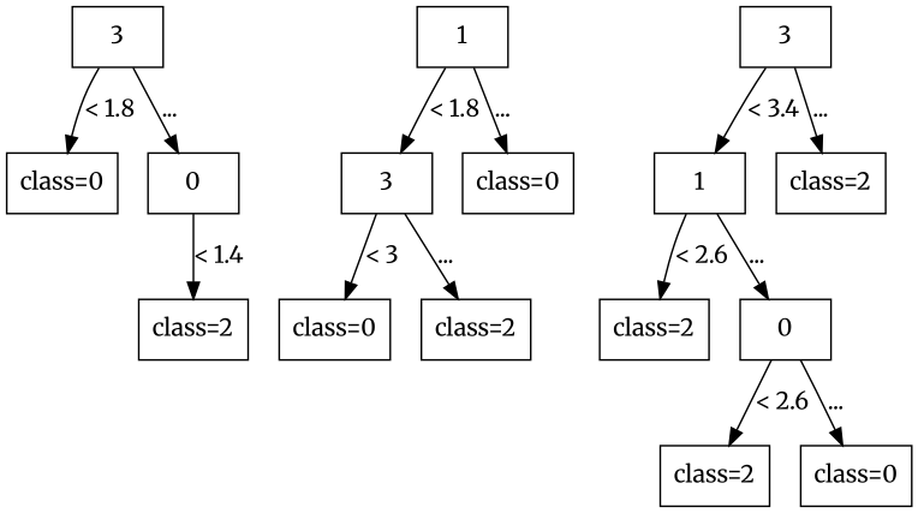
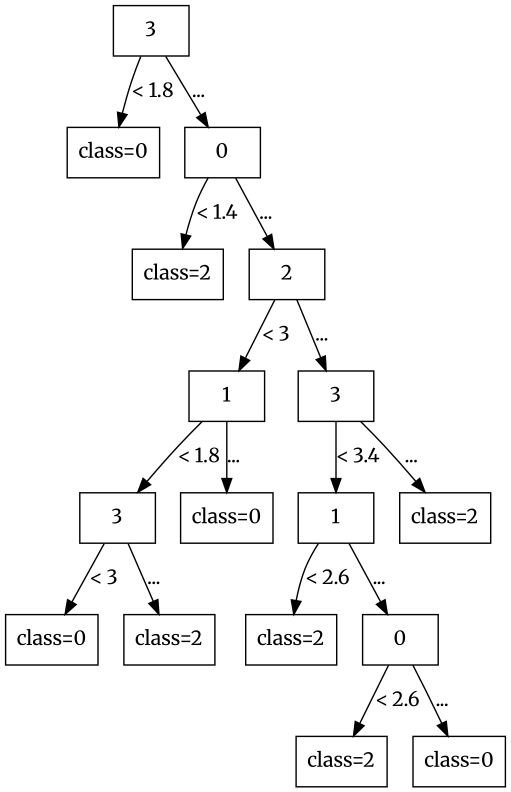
  digraph {
    fontname=Merriweather
    node [shape=box fontname=Merriweather]
    edge [fontname=Merriweather]
    n1 [label=3]
    n2 [label="class=0"]
    n3 [label=0]
    n4 [label="class=2"]
+   n5 [label=2]
    n6 [label=1]
    n7 [label=3]
    n8 [label=3]
    n9 [label="class=0"]
    n10 [label=1]
    n11 [label="class=2"]
    n12 [label="class=0"]
    n13 [label="class=2"]
    n14 [label="class=2"]
    n15 [label=0]
    n16 [label="class=2"]
    n17 [label="class=0"]
    n1 -> n2 [label="< 1.8"]
    n1 -> n3 [label="..."]
    n3 -> n4 [label="< 1.4"]
+   n3 -> n5 [label="..."]
+   n5 -> n6 [label="< 3"]
+   n5 -> n7 [label="..."]
    n6 -> n8 [label="< 1.8"]
    n6 -> n9 [label="..."]
    n7 -> n10 [label="< 3.4"]
    n7 -> n11 [label="..."]
    n8 -> n12 [label="< 3"]
    n8 -> n13 [label="..."]
    n10 -> n14 [label="< 2.6"]
    n10 -> n15 [label="..."]
    n15 -> n16 [label="< 2.6"]
    n15 -> n17 [label="..."]
  }
